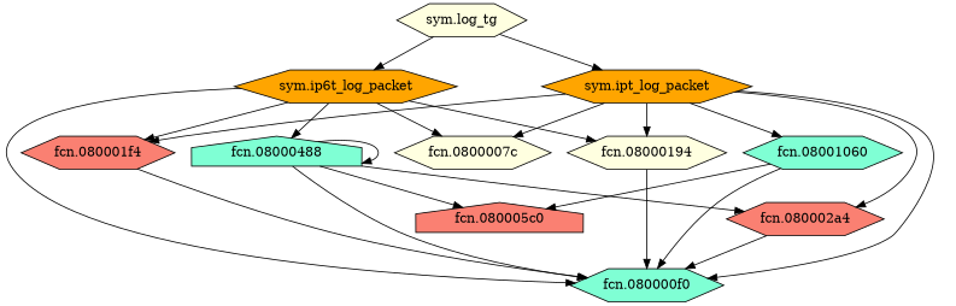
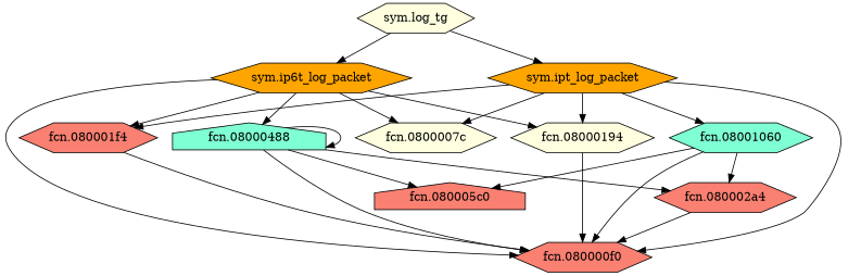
  digraph {
    node [fillcolor=lightyellow shape=hexagon style=filled]
    n1 [fillcolor=orange label="sym.ip6t_log_packet"]
    n2 [label="fcn.0800007c"]
    n3 [fillcolor=salmon label="fcn.080001f4"]
-   n4 [fillcolor=aquamarine label="fcn.080000f0"]
+   n4 [fillcolor=salmon label="fcn.080000f0"]
    n5 [fillcolor=aquamarine label="fcn.08000488" shape=house]
    n6 [label="fcn.08000194"]
    n7 [fillcolor=salmon label="fcn.080002a4"]
    n8 [fillcolor=salmon label="fcn.080005c0" shape=house]
    n9 [fillcolor=orange label="sym.ipt_log_packet"]
    n10 [fillcolor=aquamarine label="fcn.08001060"]
    n11 [label="sym.log_tg"]
    n1 -> n2
    n1 -> n3
    n1 -> n4
    n1 -> n5
    n1 -> n6
    n3 -> n4
    n5 -> n4
    n5 -> n5
    n5 -> n7
    n5 -> n8
    n6 -> n4
    n7 -> n4
    n9 -> n2
    n9 -> n3
    n9 -> n4
    n9 -> n6
    n9 -> n10
    n10 -> n4
-   n9 -> n7
+   n10 -> n7
    n10 -> n8
    n11 -> n1
    n11 -> n9
  }
